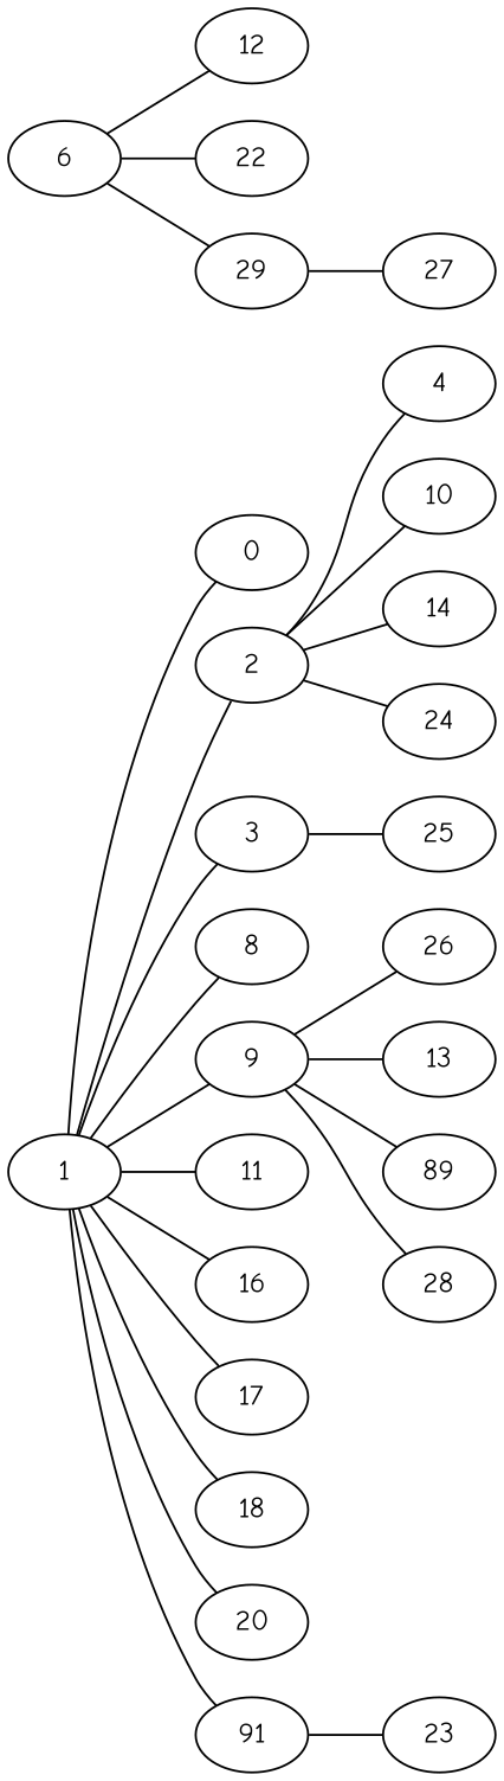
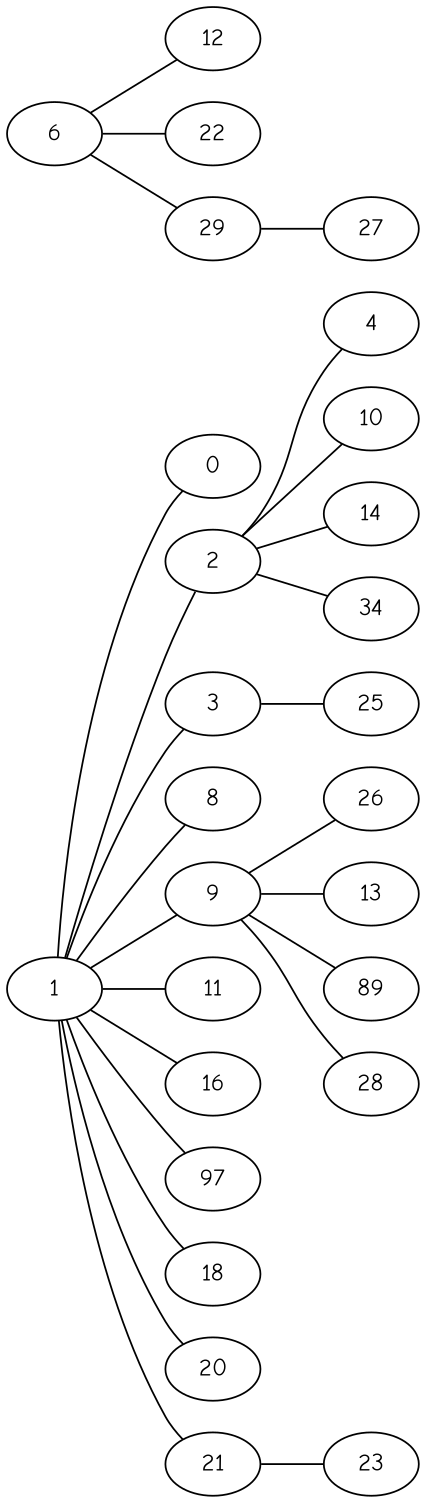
  graph {
    fontname="Comic Neue"
    rankdir=LR
    node [fontname="Comic Neue"]
    edge [fontname="Comic Neue"]
    1
    0
    2
    3
    8
    9
    11
    16
-   17
+   17 [label=97]
    18
    20
-   21 [label=91]
+   21
    4
    10
    14
-   24
+   24 [label=34]
    25
    26
    13
    n20 [label=89]
    28
    23
    6
    12
    22
    29
    27
    1 -- 0
    1 -- 2
    1 -- 3
    1 -- 8
    1 -- 9
    1 -- 11
    1 -- 16
    1 -- 17
    1 -- 18
    1 -- 20
    1 -- 21
    2 -- 4
    2 -- 10
    2 -- 14
    2 -- 24
    3 -- 25
    9 -- 26
    9 -- 13
    9 -- n20
    9 -- 28
    21 -- 23
    6 -- 12
    6 -- 22
    6 -- 29
    29 -- 27
  }
